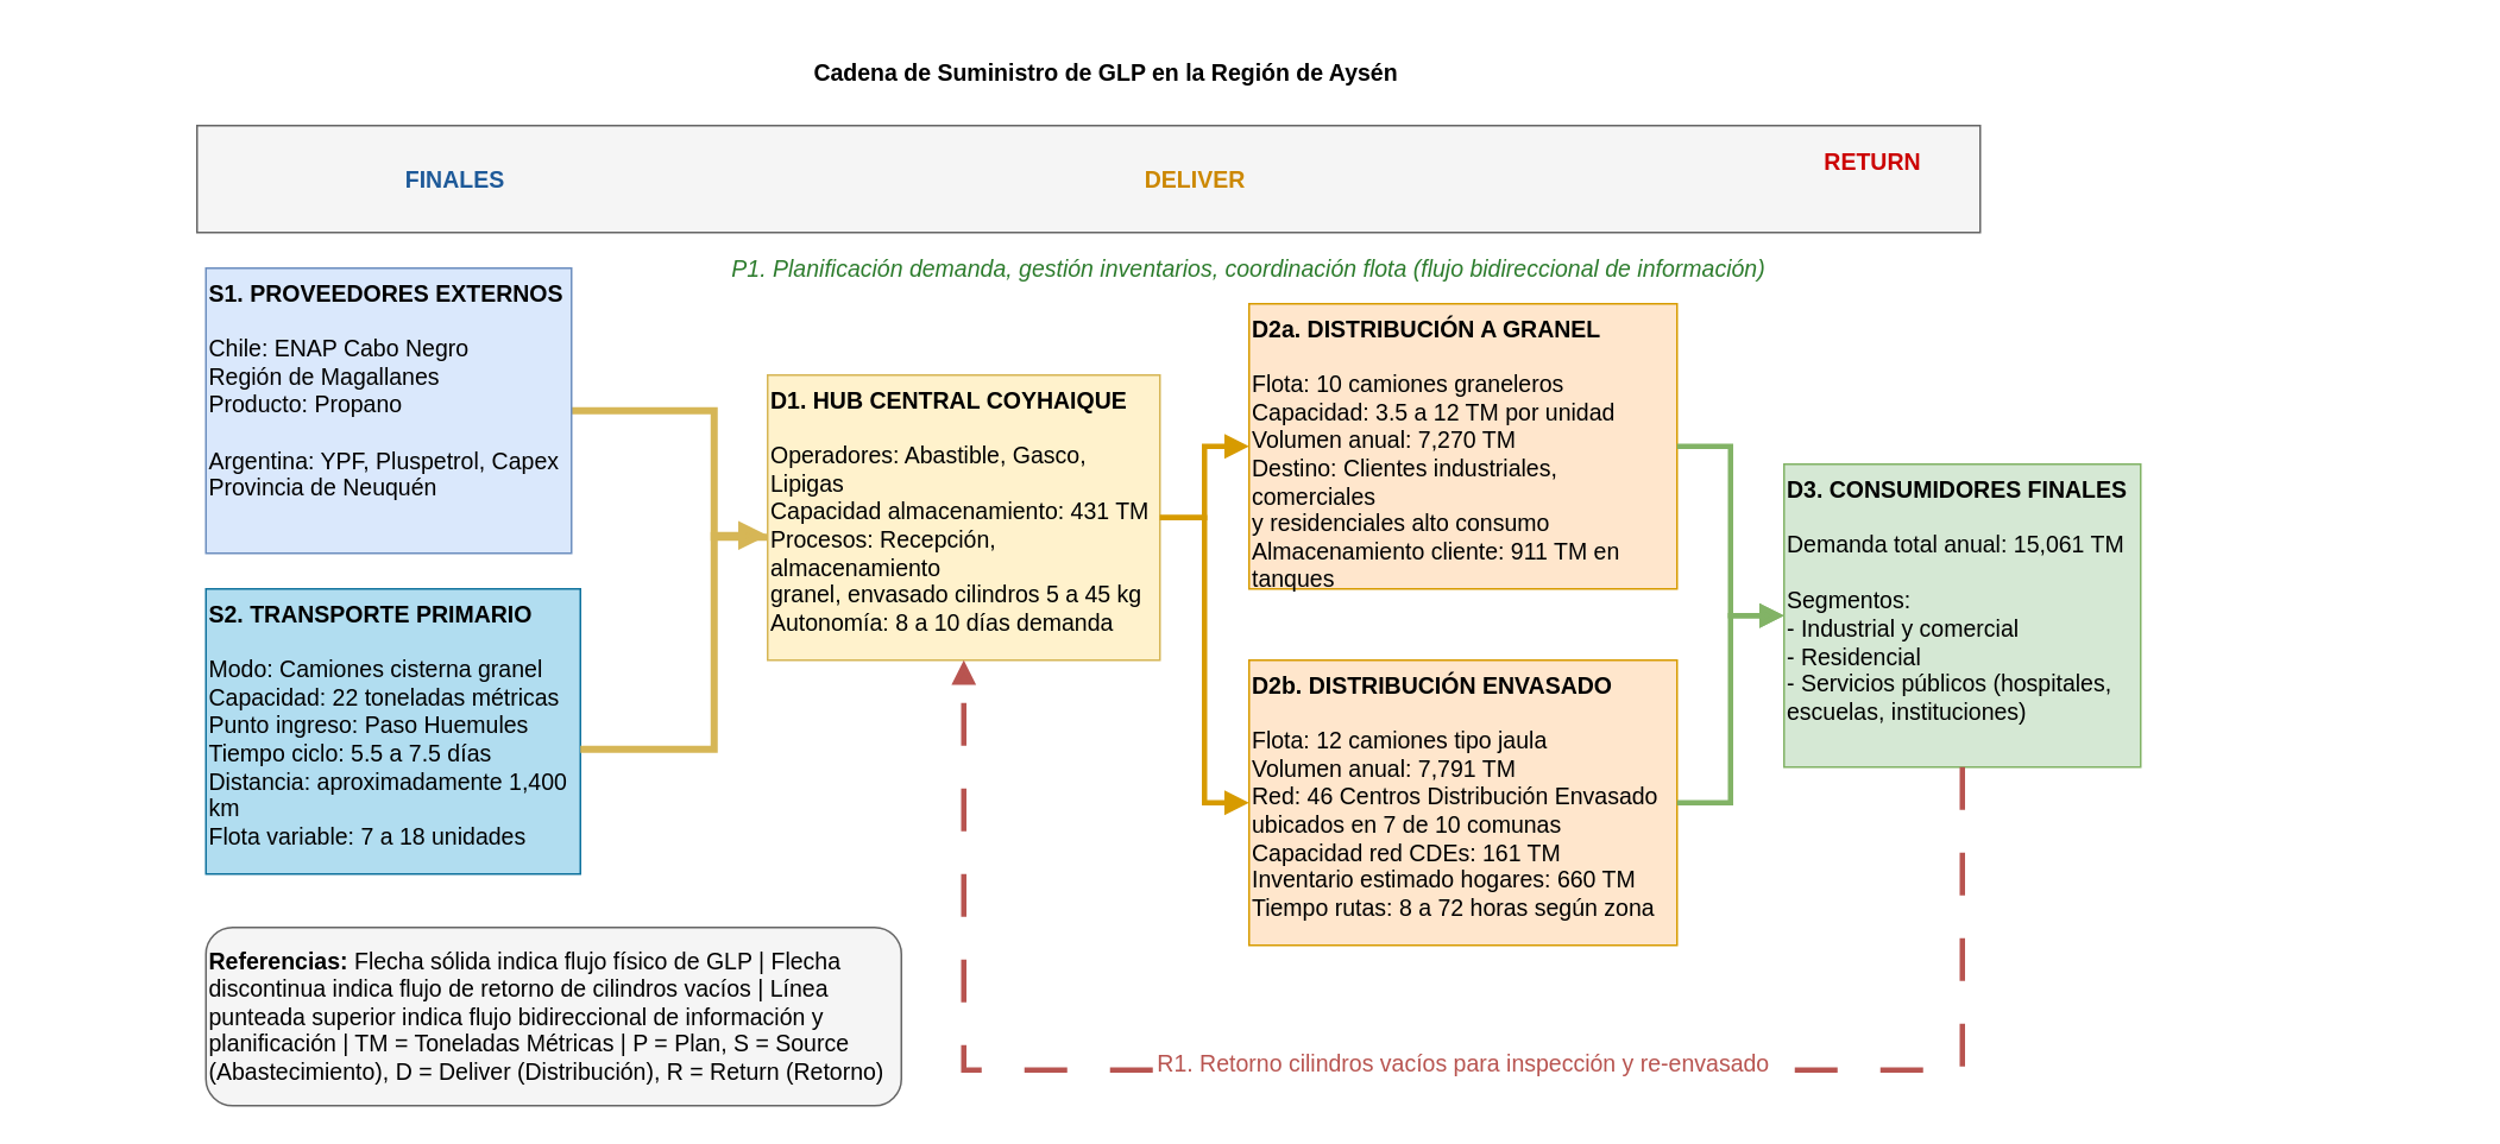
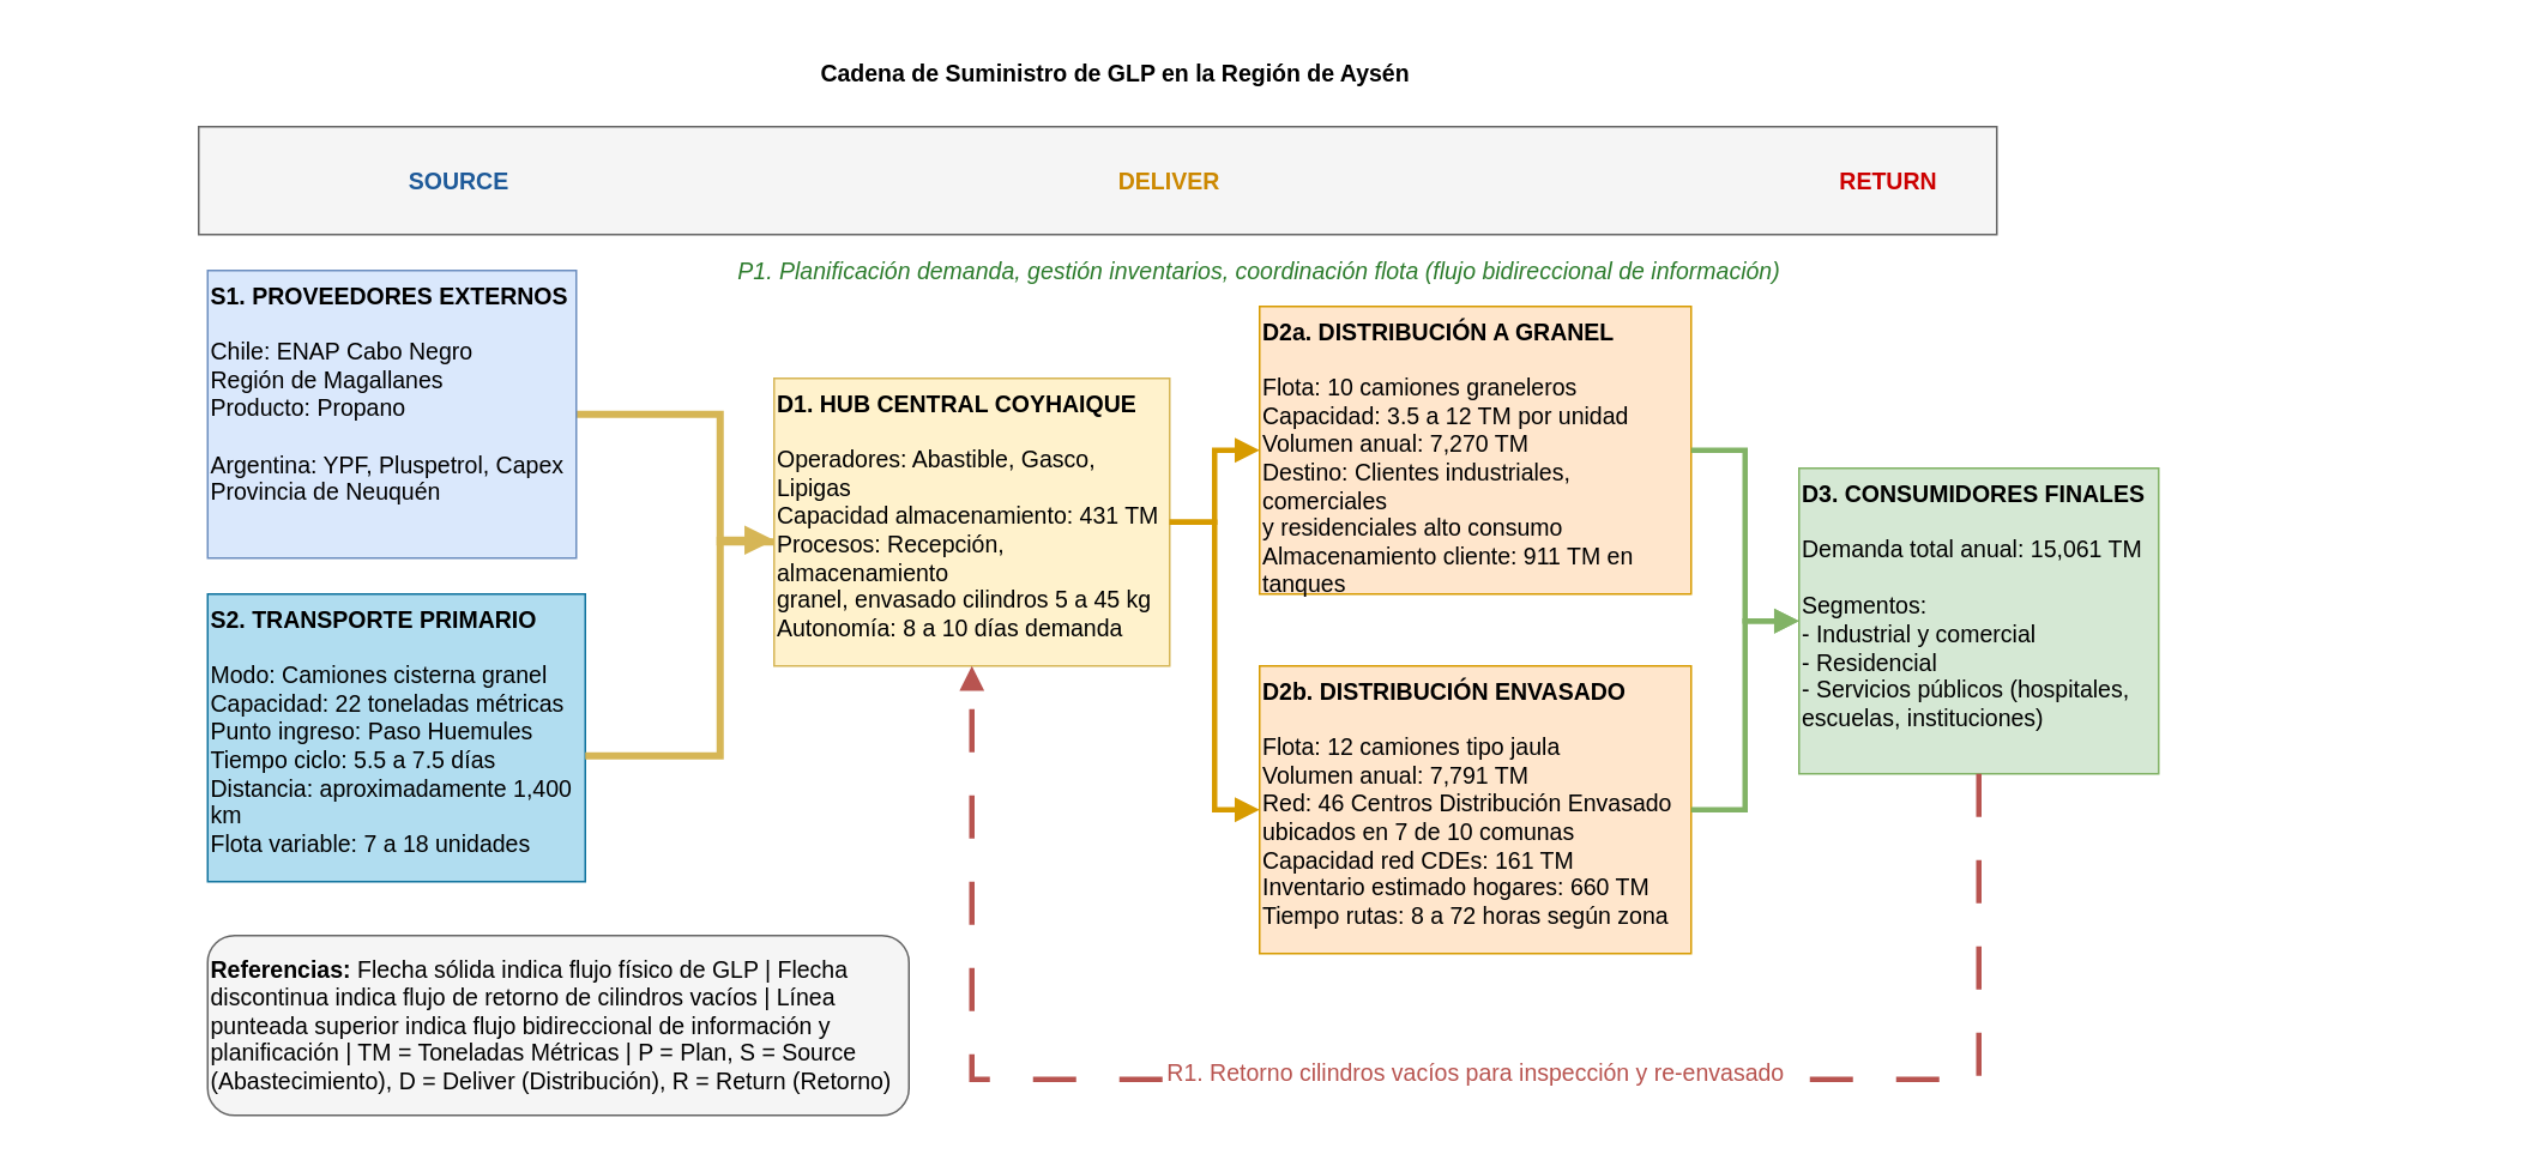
  <mxCell id="0" />
  <mxCell id="1" parent="0" />
  <mxCell id="2" style="edgeStyle=orthogonalEdgeStyle;rounded=0;orthogonalLoop=1;jettySize=auto;html=1;strokeWidth=4;fillColor=#fff2cc;strokeColor=#d6b656;endArrow=block;endFill=1;fontSize=13;exitX=1;exitY=0.5;exitDx=0;exitDy=0;" edge="1" parent="1"><mxGeometry relative="1" as="geometry"><mxPoint x="320" y="230" as="sourcePoint" /><mxPoint x="480" y="300" as="targetPoint" /><Array as="points"><mxPoint x="400" y="230" /><mxPoint x="400" y="301" /><mxPoint x="450" y="301" /><mxPoint x="450" y="300" /></Array></mxGeometry></mxCell>
  <mxCell id="3" value="Cadena de Suministro de GLP en la Región de Aysén" style="text;html=1;strokeColor=none;fillColor=none;align=center;verticalAlign=middle;whiteSpace=wrap;rounded=0;fontSize=13;fontStyle=1" parent="1" vertex="1"><mxGeometry x="220" y="20" width="800" height="40" as="geometry" /></mxCell>
  <mxCell id="4" value="" style="rounded=0;whiteSpace=wrap;html=1;fillColor=#f5f5f5;strokeColor=#666666;fontSize=13;fontStyle=1;" parent="1" vertex="1"><mxGeometry x="110" y="70" width="1000" height="60" as="geometry" /></mxCell>
- <mxCell id="5" value="FINALES" style="text;html=1;strokeColor=none;fillColor=none;align=center;verticalAlign=middle;whiteSpace=wrap;rounded=0;fontSize=13;fontStyle=1;fontColor=#1e5a99;" parent="1" vertex="1"><mxGeometry x="115" y="85" width="280" height="30" as="geometry" /></mxCell>
- <mxCell id="6" value="DELIVER" style="text;html=1;strokeColor=none;fillColor=none;align=center;verticalAlign=middle;whiteSpace=wrap;rounded=0;fontSize=13;fontStyle=1;fontColor=#cc8800;" parent="1" vertex="1"><mxGeometry x="460" y="85" width="420" height="30" as="geometry" /></mxCell>
- <mxCell id="7" value="RETURN" style="text;html=1;strokeColor=none;fillColor=none;align=center;verticalAlign=middle;whiteSpace=wrap;rounded=0;fontSize=13;fontStyle=1;fontColor=#cc0000;" parent="1" vertex="1"><mxGeometry x="1000" y="75" width="100" height="30" as="geometry" /></mxCell>
+ <mxCell id="5" value="SOURCE" style="text;html=1;strokeColor=none;fillColor=none;align=center;verticalAlign=middle;whiteSpace=wrap;rounded=0;fontSize=13;fontStyle=1;fontColor=#1e5a99;" parent="1" vertex="1"><mxGeometry x="115" y="85" width="280" height="30" as="geometry" /></mxCell>
+ <mxCell id="6" value="DELIVER" style="text;html=1;strokeColor=none;fillColor=none;align=center;verticalAlign=middle;whiteSpace=wrap;rounded=0;fontSize=13;fontStyle=1;fontColor=#cc8800;" parent="1" vertex="1"><mxGeometry x="440" y="85" width="420" height="30" as="geometry" /></mxCell>
+ <mxCell id="7" value="RETURN" style="text;html=1;strokeColor=none;fillColor=none;align=center;verticalAlign=middle;whiteSpace=wrap;rounded=0;fontSize=13;fontStyle=1;fontColor=#cc0000;" parent="1" vertex="1"><mxGeometry x="1000" y="85" width="100" height="30" as="geometry" /></mxCell>
  <mxCell id="8" value="&lt;b&gt;S1. PROVEEDORES EXTERNOS&lt;/b&gt;&lt;br&gt;&lt;br&gt;Chile: ENAP Cabo Negro&lt;br&gt;Región de Magallanes&lt;br&gt;Producto: Propano&lt;br&gt;&lt;br&gt;Argentina: YPF, Pluspetrol, Capex&lt;br&gt;Provincia de Neuquén" style="rounded=0;whiteSpace=wrap;html=1;fillColor=#dae8fc;strokeColor=#6c8ebf;fontSize=13;align=left;verticalAlign=top;" parent="1" vertex="1"><mxGeometry x="115" y="150" width="205" height="160" as="geometry" /></mxCell>
  <mxCell id="9" value="&lt;b&gt;S2. TRANSPORTE PRIMARIO&lt;/b&gt;&lt;br&gt;&lt;br&gt;Modo: Camiones cisterna granel&lt;br&gt;Capacidad: 22 toneladas métricas&lt;br&gt;Punto ingreso: Paso Huemules&lt;br&gt;Tiempo ciclo: 5.5 a 7.5 días&lt;br&gt;Distancia: aproximadamente 1,400 km&lt;br&gt;Flota variable: 7 a 18 unidades" style="rounded=0;whiteSpace=wrap;html=1;fillColor=#b1ddf0;strokeColor=#10739e;fontSize=13;align=left;verticalAlign=top;" parent="1" vertex="1"><mxGeometry x="115" y="330" width="210" height="160" as="geometry" /></mxCell>
  <mxCell id="10" value="&lt;b&gt;D1. HUB CENTRAL COYHAIQUE&lt;/b&gt;&lt;br&gt;&lt;br&gt;Operadores: Abastible, Gasco, Lipigas&lt;br&gt;Capacidad almacenamiento: 431 TM&lt;br&gt;Procesos: Recepción, almacenamiento&lt;br&gt;granel, envasado cilindros 5 a 45 kg&lt;br&gt;Autonomía: 8 a 10 días demanda" style="rounded=0;whiteSpace=wrap;html=1;fillColor=#fff2cc;strokeColor=#d6b656;fontSize=13;align=left;verticalAlign=top;" parent="1" vertex="1"><mxGeometry x="430" y="210" width="220" height="160" as="geometry" /></mxCell>
  <mxCell id="11" style="edgeStyle=orthogonalEdgeStyle;rounded=0;orthogonalLoop=1;jettySize=auto;html=1;strokeWidth=4;fillColor=#fff2cc;strokeColor=#d6b656;endArrow=block;endFill=1;fontSize=13;" parent="1" source="9" target="10" edge="1"><mxGeometry relative="1" as="geometry"><Array as="points"><mxPoint x="400" y="420" /><mxPoint x="400" y="300" /></Array></mxGeometry></mxCell>
  <mxCell id="12" value="&lt;b&gt;D2a. DISTRIBUCIÓN A GRANEL&lt;/b&gt;&lt;br&gt;&lt;br&gt;Flota: 10 camiones graneleros&lt;br&gt;Capacidad: 3.5 a 12 TM por unidad&lt;br&gt;Volumen anual: 7,270 TM&lt;br&gt;Destino: Clientes industriales, comerciales&lt;br&gt;y residenciales alto consumo&lt;br&gt;Almacenamiento cliente: 911 TM en tanques" style="rounded=0;whiteSpace=wrap;html=1;fillColor=#ffe6cc;strokeColor=#d79b00;fontSize=13;align=left;verticalAlign=top;" parent="1" vertex="1"><mxGeometry x="700" y="170" width="240" height="160" as="geometry" /></mxCell>
  <mxCell id="13" value="&lt;b&gt;D2b. DISTRIBUCIÓN ENVASADO&lt;/b&gt;&lt;br&gt;&lt;br&gt;Flota: 12 camiones tipo jaula&lt;br&gt;Volumen anual: 7,791 TM&lt;br&gt;Red: 46 Centros Distribución Envasado&lt;br&gt;ubicados en 7 de 10 comunas&lt;br&gt;Capacidad red CDEs: 161 TM&lt;br&gt;Inventario estimado hogares: 660 TM&lt;br&gt;Tiempo rutas: 8 a 72 horas según zona" style="rounded=0;whiteSpace=wrap;html=1;fillColor=#ffe6cc;strokeColor=#d79b00;fontSize=13;align=left;verticalAlign=top;" parent="1" vertex="1"><mxGeometry x="700" y="370" width="240" height="160" as="geometry" /></mxCell>
  <mxCell id="14" style="edgeStyle=orthogonalEdgeStyle;rounded=0;orthogonalLoop=1;jettySize=auto;html=1;strokeWidth=3;fillColor=#ffe6cc;strokeColor=#d79b00;endArrow=block;endFill=1;fontSize=13;" parent="1" source="10" target="12" edge="1"><mxGeometry relative="1" as="geometry" /></mxCell>
  <mxCell id="15" style="edgeStyle=orthogonalEdgeStyle;rounded=0;orthogonalLoop=1;jettySize=auto;html=1;strokeWidth=3;fillColor=#ffe6cc;strokeColor=#d79b00;endArrow=block;endFill=1;fontSize=13;" parent="1" source="10" target="13" edge="1"><mxGeometry relative="1" as="geometry" /></mxCell>
  <mxCell id="16" value="&lt;b&gt;D3. CONSUMIDORES FINALES&lt;/b&gt;&lt;br&gt;&lt;br&gt;Demanda total anual: 15,061 TM&lt;br&gt;&lt;br&gt;Segmentos:&lt;br&gt;- Industrial y comercial&lt;br&gt;- Residencial&lt;br&gt;- Servicios públicos (hospitales,&lt;br&gt;  escuelas, instituciones)" style="rounded=0;whiteSpace=wrap;html=1;fillColor=#d5e8d4;strokeColor=#82b366;fontSize=13;align=left;verticalAlign=top;" parent="1" vertex="1"><mxGeometry x="1000" y="260" width="200" height="170" as="geometry" /></mxCell>
  <mxCell id="17" style="edgeStyle=orthogonalEdgeStyle;rounded=0;orthogonalLoop=1;jettySize=auto;html=1;strokeWidth=3;fillColor=#d5e8d4;strokeColor=#82b366;endArrow=block;endFill=1;fontSize=13;" parent="1" source="12" target="16" edge="1"><mxGeometry relative="1" as="geometry" /></mxCell>
  <mxCell id="18" style="edgeStyle=orthogonalEdgeStyle;rounded=0;orthogonalLoop=1;jettySize=auto;html=1;strokeWidth=3;fillColor=#d5e8d4;strokeColor=#82b366;endArrow=block;endFill=1;fontSize=13;" parent="1" source="13" target="16" edge="1"><mxGeometry relative="1" as="geometry" /></mxCell>
  <mxCell id="19" style="edgeStyle=orthogonalEdgeStyle;rounded=0;orthogonalLoop=1;jettySize=auto;html=1;strokeWidth=3;strokeColor=#b85450;endArrow=block;endFill=1;dashed=1;dashPattern=8 8;fontSize=13;entryX=0.5;entryY=1;entryDx=0;entryDy=0;exitX=0.5;exitY=1;exitDx=0;exitDy=0;" parent="1" source="16" edge="1"><mxGeometry relative="1" as="geometry"><Array as="points"><mxPoint x="1100" y="600" /><mxPoint x="540" y="600" /></Array><mxPoint x="1180" y="470" as="sourcePoint" /><mxPoint x="540" y="370" as="targetPoint" /></mxGeometry></mxCell>
  <mxCell id="20" value="R1. Retorno cilindros vacíos para inspección y re-envasado" style="edgeLabel;html=1;align=center;verticalAlign=middle;resizable=0;points=[];fontSize=13;fontColor=#b85450;fontStyle=0;" parent="19" vertex="1" connectable="0"><mxGeometry x="-0.2" y="2" relative="1" as="geometry"><mxPoint x="-67" y="-7" as="offset" /></mxGeometry></mxCell>
  <mxCell id="21" style="edgeStyle=none;rounded=0;orthogonalLoop=1;jettySize=auto;html=1;strokeWidth=2;strokeColor=#82b366;endArrow=none;endFill=0;dashed=1;dashPattern=1 4;startArrow=classic;startFill=1;fontSize=13;" parent="1" source="24" edge="1"><mxGeometry relative="1" as="geometry"><mxPoint x="20" y="150" as="sourcePoint" /><mxPoint x="1380" y="150" as="targetPoint" /></mxGeometry></mxCell>
  <mxCell id="22" value="&lt;b&gt;Referencias:&lt;/b&gt; Flecha sólida indica flujo físico de GLP | Flecha discontinua indica flujo de retorno de cilindros vacíos | Línea punteada superior indica flujo bidireccional de información y planificación | TM = Toneladas Métricas | P = Plan, S = Source (Abastecimiento), D = Deliver (Distribución), R = Return (Retorno)" style="rounded=1;whiteSpace=wrap;html=1;fillColor=#f5f5f5;strokeColor=#666666;fontSize=13;align=left;" parent="1" vertex="1"><mxGeometry x="115" y="520" width="390" height="100" as="geometry" /></mxCell>
  <mxCell id="23" value="" style="edgeStyle=none;rounded=0;orthogonalLoop=1;jettySize=auto;html=1;strokeWidth=2;strokeColor=#82b366;endArrow=none;endFill=0;dashed=1;dashPattern=1 4;startArrow=classic;startFill=1;fontSize=13;" parent="1" target="24" edge="1"><mxGeometry relative="1" as="geometry"><mxPoint x="20" y="150" as="sourcePoint" /><mxPoint x="1380" y="150" as="targetPoint" /></mxGeometry></mxCell>
  <mxCell id="24" value="P1. Planificación demanda, gestión inventarios, coordinación flota (flujo bidireccional de información)" style="text;html=1;strokeColor=none;fillColor=none;align=center;verticalAlign=middle;whiteSpace=wrap;rounded=0;fontSize=13;fontStyle=2;fontColor=#2d7c2d;" parent="1" vertex="1"><mxGeometry x="20" y="140" width="1360" height="20" as="geometry" /></mxCell>
